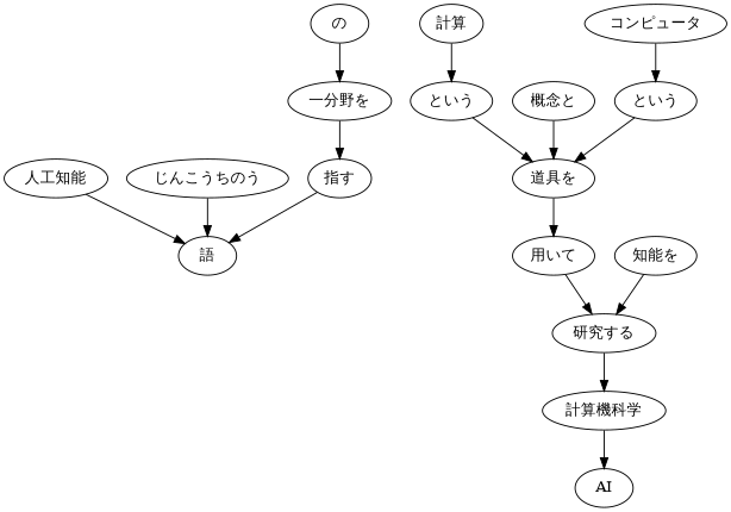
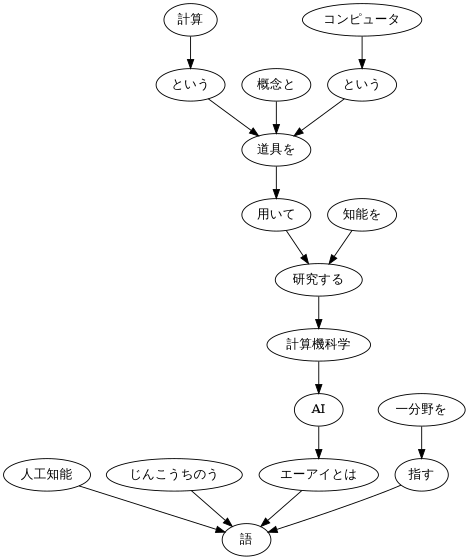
  digraph {
    n1 [label="人工知能"]
    n2 [label="語"]
    n3 [label="じんこうちのう"]
    n4 [label=AI]
+   n5 [label="エーアイとは"]
    n6 [label="計算"]
    n7 [label="という"]
    n8 [label="道具を"]
    n9 [label="用いて"]
    n10 [label="研究する"]
    n11 [label="概念と"]
    n12 [label="コンピュータ"]
    n13 [label="という"]
    n14 [label="計算機科学"]
    n15 [label="知能を"]
-   n16 [label="の"]
    n17 [label="一分野を"]
    n18 [label="指す"]
    n1 -> n2
    n3 -> n2
+   n4 -> n5
+   n5 -> n2
    n6 -> n7
    n7 -> n8
    n8 -> n9
    n9 -> n10
    n10 -> n14
    n11 -> n8
    n12 -> n13
    n13 -> n8
    n14 -> n4
    n15 -> n10
-   n16 -> n17
    n17 -> n18
    n18 -> n2
  }
